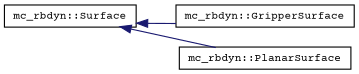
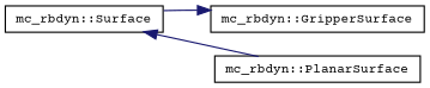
  digraph {
    fontname="Courier Prime"
    rankdir=LR
    node [color=black fillcolor=white fontname="Courier Prime" fontsize=10 shape=record style=filled]
    edge [color=midnightblue dir=back fontname="Courier Prime" fontsize=10 labelfontname=Helvetica labelfontsize=10 style=solid]
    n1 [height=0.2 label="mc_rbdyn::Surface" width=0.4]
    n2 [height=0.2 label="mc_rbdyn::GripperSurface" width=0.4]
    n3 [height=0.2 label="mc_rbdyn::PlanarSurface" width=0.4]
-   n1 -> n2
+   n2 -> n1
    n1 -> n3
  }
